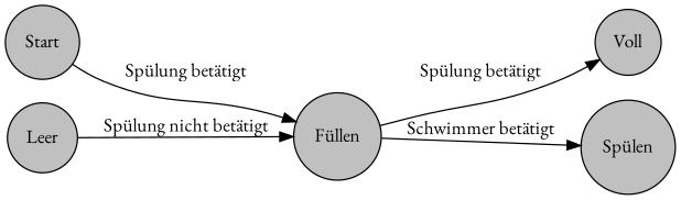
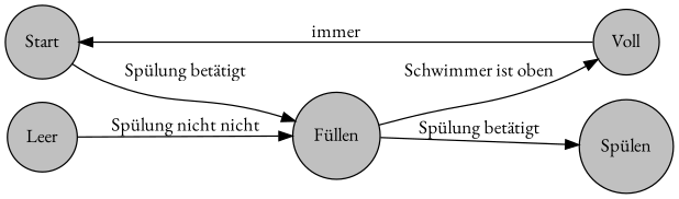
  digraph {
    fontname="EB Garamond"
    rankdir=LR
    node [fillcolor=grey fontname="EB Garamond" shape=circle style=filled]
    edge [fontname="EB Garamond"]
    Start
    "Füllen"
    Leer
    "Spülen"
    Voll
    Start -> "Füllen" [label="Spülung betätigt"]
-   "Füllen" -> "Spülen" [label="Schwimmer betätigt"]
-   "Füllen" -> Voll [label="Spülung betätigt"]
-   Leer -> "Füllen" [label="Spülung nicht betätigt"]
+   "Füllen" -> "Spülen" [label="Spülung betätigt"]
+   "Füllen" -> Voll [label="Schwimmer ist oben"]
+   Leer -> "Füllen" [label="Spülung nicht nicht"]
+   Voll -> Start [label=immer]
  }
